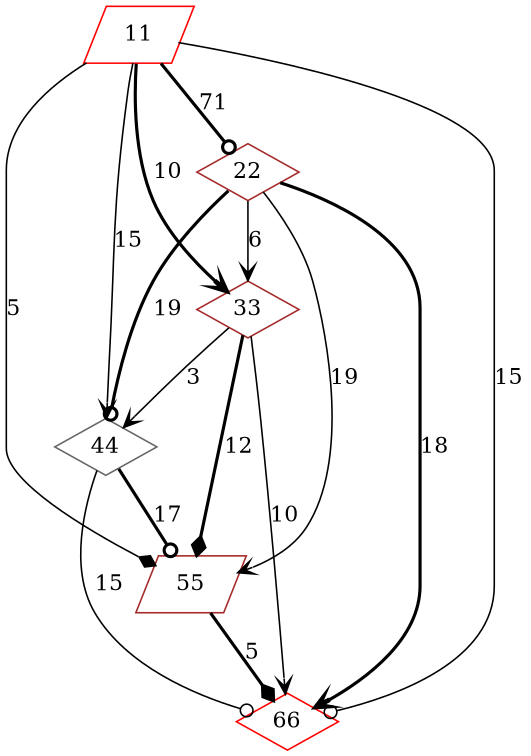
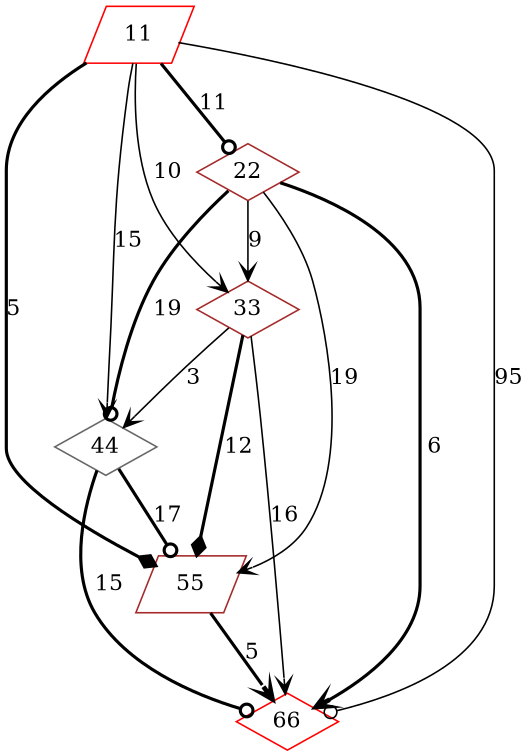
  digraph {
    node [color=brown shape=diamond]
    edge [arrowhead=vee style=solid]
    11 [color=red shape=parallelogram]
    22
    33
    44 [color=gray40]
    55 [shape=parallelogram]
    66 [color=red]
-   11 -> 22 [arrowhead=odot label=71 style=bold]
-   11 -> 33 [label=10 style=bold]
+   11 -> 22 [arrowhead=odot label=11 style=bold]
+   11 -> 33 [label=10]
    11 -> 44 [label=15]
-   11 -> 55 [arrowhead=diamond label=5]
-   11 -> 66 [arrowhead=odot label=15]
-   22 -> 33 [label=6]
+   11 -> 55 [arrowhead=diamond label=5 style=bold]
+   11 -> 66 [arrowhead=odot label=95]
+   22 -> 33 [label=9]
    22 -> 44 [arrowhead=odot label=19 style=bold]
    22 -> 55 [label=19]
-   22 -> 66 [label=18 style=bold]
+   22 -> 66 [label=6 style=bold]
    33 -> 44 [label=3]
    33 -> 55 [arrowhead=diamond label=12 style=bold]
-   33 -> 66 [label=10]
+   33 -> 66 [label=16]
    44 -> 55 [arrowhead=odot label=17 style=bold]
-   44 -> 66 [arrowhead=odot label=15]
-   55 -> 66 [arrowhead=diamond label=5 style=bold]
+   44 -> 66 [arrowhead=odot label=15 style=bold]
+   55 -> 66 [label=5 style=bold]
  }
